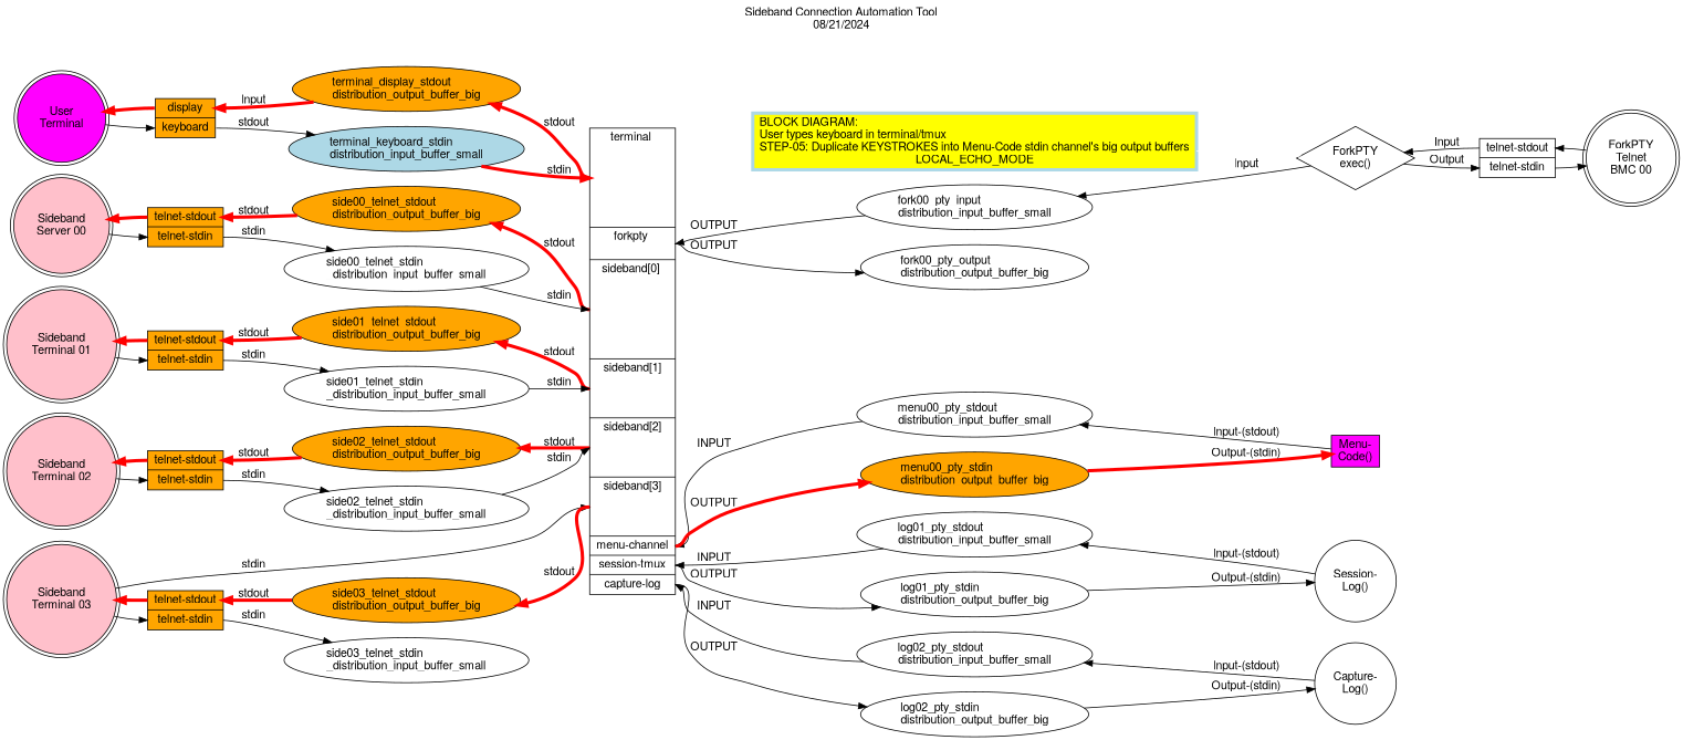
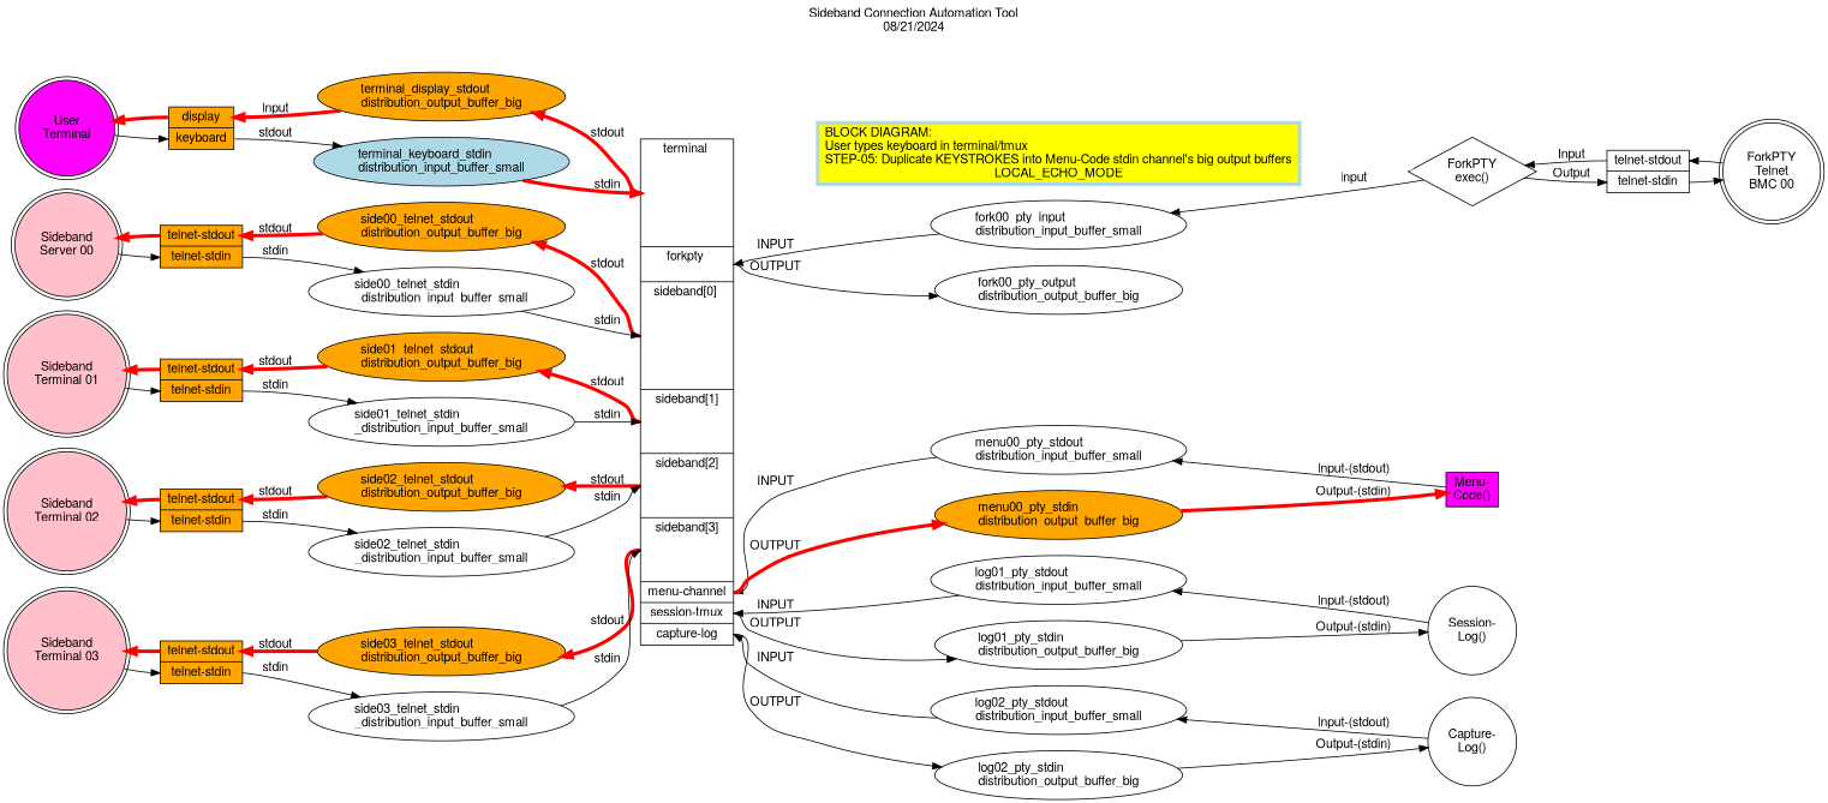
  digraph {
    fontname="Helvetica,Arial,sans-serif"
    label="Sideband Connection Automation Tool\n08/21/2024"
    labelloc=t
    rankdir=LR
    node [fontname="Helvetica,Arial,sans-serif" shape=ellipse style=filled]
    edge [fontname="Helvetica,Arial,sans-serif"]
    n1 [label="<f0> terminal \n\n\n\n\n\n\n | <f1> forkpty \n\n | <f2> sideband[0] \n\n\n\n\n\n\n | <f3> sideband[1]\n\n\n\n | <f4> sideband[2]\n\n\n\n | <f5> sideband[3]\n\n\n\n | <f6> menu-channel | <f7> session-tmux | <f8> capture-log" shape=record style=""]
    n2 [label="fork00_pty_input\ldistribution_input_buffer_small" style=""]
    n3 [label="fork00_pty_output\ldistribution_output_buffer_big" style=""]
    n4 [label="menu00_pty_stdout\ldistribution_input_buffer_small" style=""]
    n5 [fillcolor=orange label="menu00_pty_stdin\ldistribution_output_buffer_big"]
    n6 [label="log01_pty_stdout\ldistribution_input_buffer_small" style=""]
    n7 [label="log01_pty_stdin\ldistribution_output_buffer_big" style=""]
    n8 [label="log02_pty_stdout\ldistribution_input_buffer_small" style=""]
    n9 [label="log02_pty_stdin\ldistribution_output_buffer_big" style=""]
    n10 [label="ForkPTY\nexec()" shape=diamond style=""]
    n11 [fillcolor=magenta label="Menu-\nCode()" shape=box]
    n12 [label="Session-\nLog()" shape=circle style=""]
    n13 [label="Capture-\nLog()" shape=circle style=""]
    n14 [color=lightblue fillcolor=yellow label="BLOCK DIAGRAM:\lUser types keyboard in terminal/tmux\lSTEP-05: Duplicate KEYSTROKES into Menu-Code stdin channel's big output buffers\lLOCAL_ECHO_MODE" penwidth=4.0 shape=box]
    n15 [label="<f0> telnet-stdout | <f1> telnet-stdin" shape=record style=""]
    n16 [label="ForkPTY\nTelnet\nBMC 00" shape=doublecircle style=""]
    n17 [fillcolor=magenta label="User\nTerminal" shape=doublecircle]
    n18 [fillcolor=orange label="<f0> display | <f1> keyboard" shape=record]
    n19 [fillcolor=orange label="terminal_display_stdout\ldistribution_output_buffer_big"]
    n20 [fillcolor=lightblue label="terminal_keyboard_stdin\ldistribution_input_buffer_small"]
    n21 [fillcolor=pink label="Sideband\nServer 00" shape=doublecircle]
    n22 [fillcolor=orange label="<f0> telnet-stdout | <f1> telnet-stdin" shape=record]
    n23 [fillcolor=orange label="side00_telnet_stdout\ldistribution_output_buffer_big"]
    n24 [label="side00_telnet_stdin\l_distribution_input_buffer_small" style=""]
    n25 [fillcolor=pink label="Sideband\nTerminal 01" shape=doublecircle]
    n26 [fillcolor=orange label="<f0> telnet-stdout | <f1> telnet-stdin" shape=record]
    n27 [fillcolor=orange label="side01_telnet_stdout\ldistribution_output_buffer_big"]
    n28 [label="side01_telnet_stdin\l_distribution_input_buffer_small" style=""]
    n29 [fillcolor=pink label="Sideband\nTerminal 02" shape=doublecircle]
    n30 [fillcolor=orange label="<f0> telnet-stdout | <f1> telnet-stdin" shape=record]
    n31 [fillcolor=orange label="side02_telnet_stdout\ldistribution_output_buffer_big"]
    n32 [label="side02_telnet_stdin\l_distribution_input_buffer_small" style=""]
    n33 [fillcolor=pink label="Sideband\nTerminal 03" shape=doublecircle]
    n34 [fillcolor=orange label="<f0> telnet-stdout | <f1> telnet-stdin" shape=record]
    n35 [fillcolor=orange label="side03_telnet_stdout\ldistribution_output_buffer_big"]
    n36 [label="side03_telnet_stdin\l_distribution_input_buffer_small" style=""]
-   n1 -> n2 [color=black dir=back label=OUTPUT penwidth=1.0 tailport=f1]
+   n1 -> n2 [color=black dir=back label=INPUT penwidth=1.0 tailport=f1]
    n1 -> n3 [label=OUTPUT tailport=f1]
    n1 -> n4 [color=black dir=back label=INPUT penwidth=1.0 tailport=f6]
    n1 -> n5 [color=red label=OUTPUT penwidth=4.0 tailport=f6]
    n1 -> n6 [color=black dir=back label=INPUT penwidth=1.0 tailport=f7]
    n1 -> n7 [label=OUTPUT tailport=f7]
    n1 -> n8 [color=black dir=back label=INPUT penwidth=1.0 tailport=f8]
    n1 -> n9 [label=OUTPUT tailport=f8]
    n2 -> n10 [dir=back label=Input]
    n4 -> n11 [dir=back label="Input-(stdout)"]
    n5 -> n11 [color=red label="Output-(stdin)" penwidth=4.0]
    n6 -> n12 [dir=back label="Input-(stdout)"]
    n7 -> n12 [label="Output-(stdin)"]
    n8 -> n13 [dir=back label="Input-(stdout)"]
    n9 -> n13 [label="Output-(stdin)"]
    n10 -> n15 [dir=back headport=f0 label=Input]
    n10 -> n15 [headport=f1 label=Output]
    n14 -> n10 [color=white]
    n15 -> n16 [dir=back tailport=f0]
    n15 -> n16 [tailport=f1]
    n17 -> n18 [color=red dir=back headport=f0 penwidth=4.0]
    n17 -> n18 [color=black headport=f1 penwidth=1.0]
    n18 -> n19 [color=red dir=back label=Input penwidth=4.0 tailport=f0]
    n18 -> n20 [color=black label=stdout penwidth=1.0 tailport=f1]
    n19 -> n1 [color=red dir=back headport=f0 label=stdout penwidth=4.0]
    n20 -> n1 [color=red headport=f0 label=stdin penwidth=4.0]
    n21 -> n22 [color=red dir=back headport=f0 penwidth=4.0]
    n21 -> n22 [headport=f1]
    n22 -> n23 [color=red dir=back label=stdout penwidth=4.0 tailport=f0]
    n22 -> n24 [label=stdin tailport=f1]
    n23 -> n1 [color=red dir=back headport=f2 label=stdout penwidth=4.0]
    n24 -> n1 [headport=f2 label=stdin]
    n25 -> n26 [color=red dir=back headport=f0 penwidth=4.0]
    n25 -> n26 [headport=f1]
    n26 -> n27 [color=red dir=back label=stdout penwidth=4.0 tailport=f0]
    n26 -> n28 [label=stdin tailport=f1]
    n27 -> n1 [color=red dir=back headport=f3 label=stdout penwidth=4.0]
    n28 -> n1 [headport=f3 label=stdin]
    n29 -> n30 [color=red dir=back headport=f0 penwidth=4.0]
    n29 -> n30 [headport=f1]
    n30 -> n31 [color=red dir=back label=stdout penwidth=4.0 tailport=f0]
    n30 -> n32 [label=stdin tailport=f1]
    n31 -> n1 [color=red dir=back headport=f4 label=stdout penwidth=4.0]
    n32 -> n1 [headport=f4 label=stdin]
    n33 -> n34 [color=red dir=back headport=f0 penwidth=4.0]
    n33 -> n34 [headport=f1]
    n34 -> n35 [color=red dir=back label=stdout penwidth=4.0 tailport=f0]
    n34 -> n36 [label=stdin tailport=f1]
    n35 -> n1 [color=red dir=back headport=f5 label=stdout penwidth=4.0]
-   n33 -> n1 [headport=f5 label=stdin]
+   n36 -> n1 [headport=f5 label=stdin]
  }
